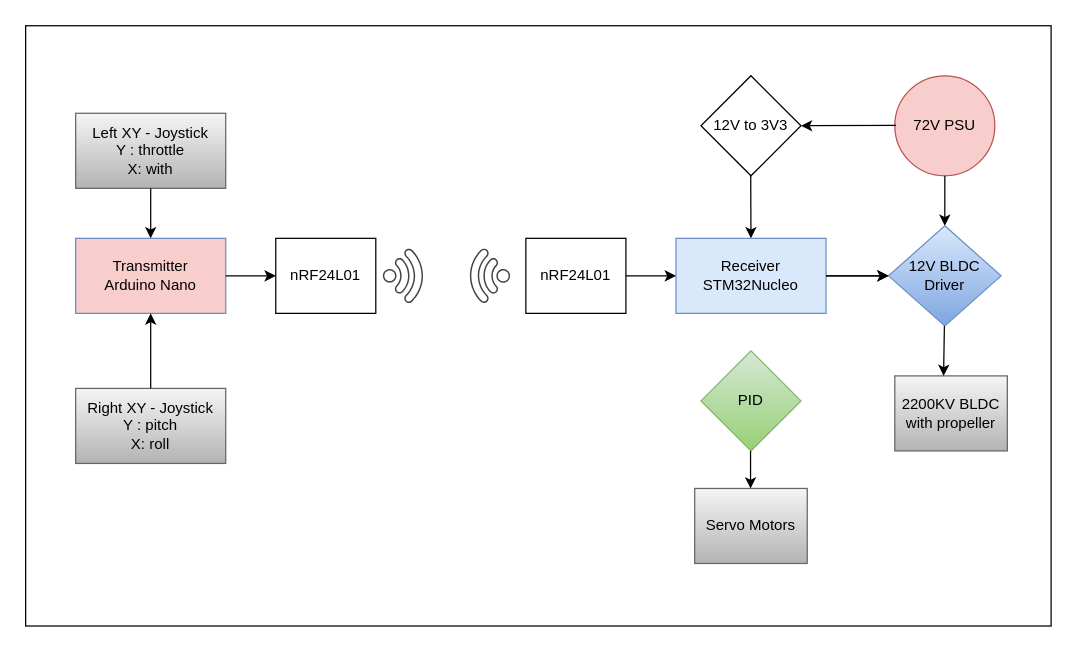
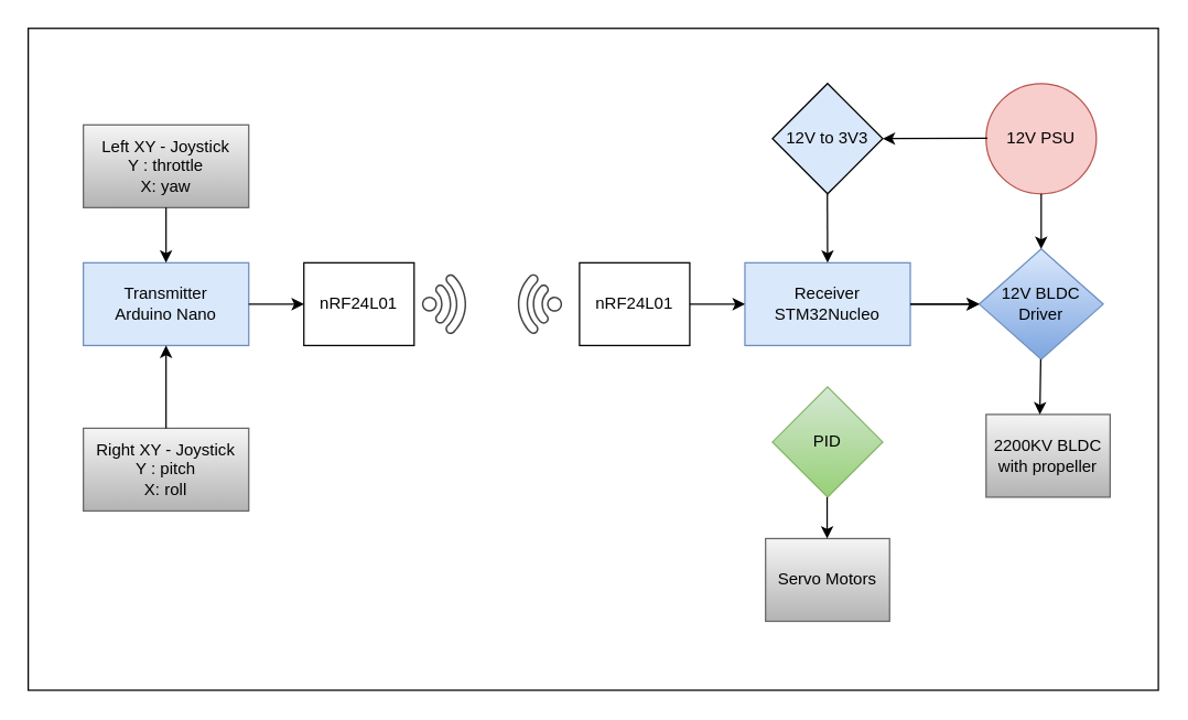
  <mxCell id="0" />
  <mxCell id="1" parent="0" />
  <mxCell id="2" value="" style="rounded=0;whiteSpace=wrap;html=1;" parent="1" vertex="1"><mxGeometry y="20" width="820" height="480" as="geometry" x="20" /></mxCell>
- <mxCell id="3" value="Transmitter&lt;div&gt;Arduino Nano&lt;/div&gt;" style="rounded=0;whiteSpace=wrap;html=1;fillColor=#f8cecc;strokeColor=#6c8ebf;" parent="1" vertex="1"><mxGeometry x="60" y="190" width="120" height="60" as="geometry" /></mxCell>
+ <mxCell id="3" value="Transmitter&lt;div&gt;Arduino Nano&lt;/div&gt;" style="rounded=0;whiteSpace=wrap;html=1;fillColor=#dae8fc;strokeColor=#6c8ebf;" parent="1" vertex="1"><mxGeometry x="60" y="190" width="120" height="60" as="geometry" /></mxCell>
  <mxCell id="4" value="Receiver STM32Nucleo" style="rounded=0;whiteSpace=wrap;html=1;fillColor=#dae8fc;strokeColor=#6c8ebf;" parent="1" vertex="1"><mxGeometry x="540" y="190" width="120" height="60" as="geometry" /></mxCell>
  <mxCell id="5" value="nRF24L01" style="rounded=0;whiteSpace=wrap;html=1;" parent="1" vertex="1"><mxGeometry x="220" y="190" width="80" height="60" as="geometry" /></mxCell>
  <mxCell id="6" value="nRF24L01" style="rounded=0;whiteSpace=wrap;html=1;" parent="1" vertex="1"><mxGeometry x="420" y="190" width="80" height="60" as="geometry" /></mxCell>
- <mxCell id="7" value="Left XY - Joystick&lt;div&gt;Y :&amp;nbsp;throttle&lt;/div&gt;&lt;div&gt;X: with&lt;/div&gt;" style="rounded=0;whiteSpace=wrap;html=1;fillColor=#f5f5f5;gradientColor=#b3b3b3;strokeColor=#666666;" parent="1" vertex="1"><mxGeometry x="60" y="90" width="120" height="60" as="geometry" /></mxCell>
+ <mxCell id="7" value="Left XY - Joystick&lt;div&gt;Y :&amp;nbsp;throttle&lt;/div&gt;&lt;div&gt;X: yaw&lt;/div&gt;" style="rounded=0;whiteSpace=wrap;html=1;fillColor=#f5f5f5;gradientColor=#b3b3b3;strokeColor=#666666;" parent="1" vertex="1"><mxGeometry x="60" y="90" width="120" height="60" as="geometry" /></mxCell>
  <mxCell id="8" value="Right XY - Joystick&lt;div&gt;Y : pitch&lt;/div&gt;&lt;div&gt;X: roll&lt;/div&gt;" style="rounded=0;whiteSpace=wrap;html=1;fillColor=#f5f5f5;gradientColor=#b3b3b3;strokeColor=#666666;" parent="1" vertex="1"><mxGeometry x="60" y="310" width="120" height="60" as="geometry" /></mxCell>
  <mxCell id="9" value="PID" style="rhombus;whiteSpace=wrap;html=1;fillColor=#d5e8d4;gradientColor=#97d077;strokeColor=#82b366;" parent="1" vertex="1"><mxGeometry x="560" y="280" width="80" height="80" as="geometry" /></mxCell>
  <mxCell id="10" value="Servo Motors" style="rounded=0;whiteSpace=wrap;html=1;fillColor=#f5f5f5;strokeColor=#666666;gradientColor=#b3b3b3;" parent="1" vertex="1"><mxGeometry x="555" y="390" width="90" height="60" as="geometry" /></mxCell>
  <mxCell id="11" value="12V BLDC Driver" style="rhombus;whiteSpace=wrap;html=1;fillColor=#dae8fc;gradientColor=#7ea6e0;strokeColor=#6c8ebf;" parent="1" vertex="1"><mxGeometry x="710" y="180" width="90" height="80" as="geometry" /></mxCell>
  <mxCell id="12" value="2200KV BLDC with&amp;nbsp;propeller" style="rounded=0;whiteSpace=wrap;html=1;fillColor=#f5f5f5;strokeColor=#666666;gradientColor=#b3b3b3;" parent="1" vertex="1"><mxGeometry x="715" y="300" width="90" height="60" as="geometry" /></mxCell>
- <mxCell id="13" value="72V PSU" style="ellipse;whiteSpace=wrap;html=1;aspect=fixed;fillColor=#f8cecc;strokeColor=#b85450;" parent="1" vertex="1"><mxGeometry x="715" y="60" width="80" height="80" as="geometry" /></mxCell>
- <mxCell id="14" value="12V to 3V3" style="rhombus;whiteSpace=wrap;html=1;" parent="1" vertex="1"><mxGeometry x="560" y="60" width="80" height="80" as="geometry" /></mxCell>
+ <mxCell id="13" value="12V PSU" style="ellipse;whiteSpace=wrap;html=1;aspect=fixed;fillColor=#f8cecc;strokeColor=#b85450;" parent="1" vertex="1"><mxGeometry x="715" y="60" width="80" height="80" as="geometry" /></mxCell>
+ <mxCell id="14" value="12V to 3V3" style="rhombus;whiteSpace=wrap;html=1;fillColor=#dae8fc;" parent="1" vertex="1"><mxGeometry x="560" y="60" width="80" height="80" as="geometry" /></mxCell>
  <mxCell id="15" value="" style="endArrow=classic;html=1;rounded=0;entryX=0.5;entryY=0;entryDx=0;entryDy=0;" parent="1" target="3" edge="1"><mxGeometry width="50" height="50" relative="1" as="geometry"><mxPoint x="120" y="150" as="sourcePoint" /><mxPoint x="170" y="100" as="targetPoint" /></mxGeometry></mxCell>
  <mxCell id="16" value="" style="endArrow=classic;html=1;rounded=0;entryX=0;entryY=0.5;entryDx=0;entryDy=0;" parent="1" target="5" edge="1"><mxGeometry width="50" height="50" relative="1" as="geometry"><mxPoint x="180" y="220" as="sourcePoint" /><mxPoint x="230" y="170" as="targetPoint" /></mxGeometry></mxCell>
  <mxCell id="17" value="" style="endArrow=classic;html=1;rounded=0;entryX=0.5;entryY=1;entryDx=0;entryDy=0;" parent="1" target="3" edge="1"><mxGeometry width="50" height="50" relative="1" as="geometry"><mxPoint x="120" y="310" as="sourcePoint" /><mxPoint x="170" y="260" as="targetPoint" /></mxGeometry></mxCell>
  <mxCell id="18" value="" style="endArrow=classic;html=1;rounded=0;entryX=0;entryY=0.5;entryDx=0;entryDy=0;" parent="1" target="4" edge="1"><mxGeometry width="50" height="50" relative="1" as="geometry"><mxPoint x="500" y="220" as="sourcePoint" /><mxPoint x="550" y="170" as="targetPoint" /></mxGeometry></mxCell>
  <mxCell id="19" value="" style="endArrow=classic;html=1;rounded=0;" parent="1" source="4" target="11" edge="1"><mxGeometry width="50" height="50" relative="1" as="geometry"><mxPoint x="555" y="330" as="sourcePoint" /><mxPoint x="605" y="280" as="targetPoint" /></mxGeometry></mxCell>
  <mxCell id="20" value="" style="endArrow=classic;html=1;rounded=0;entryX=0.5;entryY=0;entryDx=0;entryDy=0;" parent="1" target="4" edge="1"><mxGeometry width="50" height="50" relative="1" as="geometry"><mxPoint x="599.8" y="140" as="sourcePoint" /><mxPoint x="600.14" y="90" as="targetPoint" /></mxGeometry></mxCell>
  <mxCell id="21" value="" style="endArrow=classic;html=1;rounded=0;entryX=0.5;entryY=0;entryDx=0;entryDy=0;" parent="1" edge="1"><mxGeometry width="50" height="50" relative="1" as="geometry"><mxPoint x="599.66" y="360" as="sourcePoint" /><mxPoint x="599.66" y="390" as="targetPoint" /></mxGeometry></mxCell>
  <mxCell id="22" value="" style="endArrow=classic;html=1;rounded=0;entryX=0;entryY=0.5;entryDx=0;entryDy=0;" parent="1" target="11" edge="1"><mxGeometry width="50" height="50" relative="1" as="geometry"><mxPoint x="660" y="220" as="sourcePoint" /><mxPoint x="630" y="250" as="targetPoint" /></mxGeometry></mxCell>
  <mxCell id="23" value="" style="endArrow=classic;html=1;rounded=0;" parent="1" edge="1"><mxGeometry width="50" height="50" relative="1" as="geometry"><mxPoint x="754.66" y="260" as="sourcePoint" /><mxPoint x="754" y="300" as="targetPoint" /></mxGeometry></mxCell>
  <mxCell id="24" value="" style="endArrow=classic;html=1;rounded=0;entryX=1;entryY=0.5;entryDx=0;entryDy=0;" parent="1" target="14" edge="1"><mxGeometry width="50" height="50" relative="1" as="geometry"><mxPoint x="716" y="99.66" as="sourcePoint" /><mxPoint x="766" y="99.66" as="targetPoint" /></mxGeometry></mxCell>
  <mxCell id="25" value="" style="endArrow=classic;html=1;rounded=0;entryX=0.5;entryY=0;entryDx=0;entryDy=0;" parent="1" target="11" edge="1"><mxGeometry width="50" height="50" relative="1" as="geometry"><mxPoint x="754.98" y="140" as="sourcePoint" /><mxPoint x="754.93" y="181.84" as="targetPoint" /></mxGeometry></mxCell>
  <mxCell id="26" value="" style="sketch=0;pointerEvents=1;shadow=0;dashed=0;html=1;strokeColor=none;fillColor=#434445;aspect=fixed;labelPosition=center;verticalLabelPosition=bottom;verticalAlign=top;align=center;outlineConnect=0;shape=mxgraph.vvd.wi_fi;rotation=45;" parent="1" vertex="1"><mxGeometry x="310" y="203.5" width="33" height="33" as="geometry" /></mxCell>
  <mxCell id="27" value="" style="sketch=0;pointerEvents=1;shadow=0;dashed=0;html=1;strokeColor=none;fillColor=#434445;aspect=fixed;labelPosition=center;verticalLabelPosition=bottom;verticalAlign=top;align=center;outlineConnect=0;shape=mxgraph.vvd.wi_fi;rotation=-135;" parent="1" vertex="1"><mxGeometry x="370" y="203.5" width="33" height="33" as="geometry" /></mxCell>
